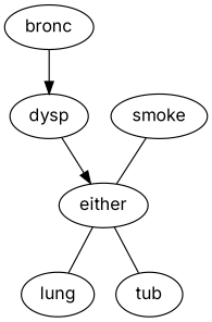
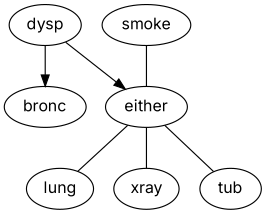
  digraph {
    fontname=Inter
    node [fontname=Inter]
    edge [fontname=Inter dir=none]
    bronc
    dysp
    either
    lung
+   xray
    tub
    smoke
-   bronc -> dysp [dir=""]
+   dysp -> bronc [dir=""]
    dysp -> either [dir=""]
    either -> lung
+   either -> xray
    either -> tub
    smoke -> either
  }
